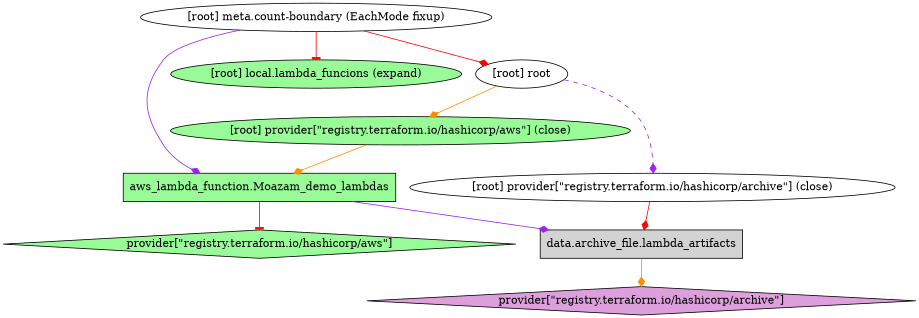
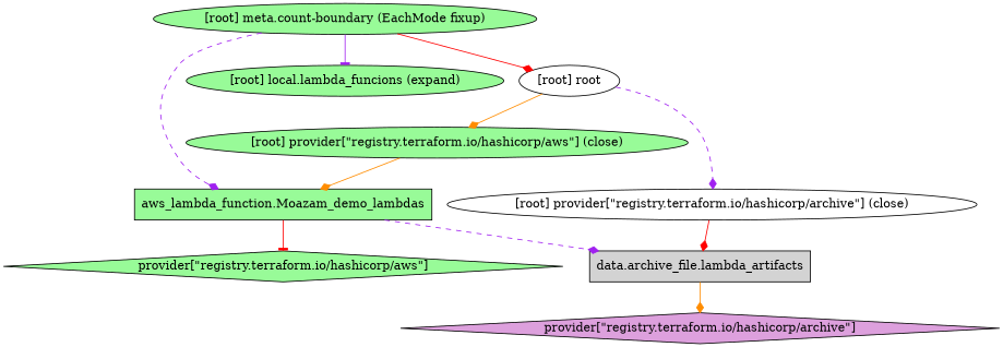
  digraph {
    compound=true
    newrank=true
    node [fillcolor=palegreen style=filled]
    edge [arrowhead=diamond color=red style=solid]
    n1 [label="aws_lambda_function.Moazam_demo_lambdas" shape=box]
    n2 [fillcolor=lightgrey label="data.archive_file.lambda_artifacts" shape=box]
    n3 [label="provider[\"registry.terraform.io/hashicorp/aws\"]" shape=diamond]
    n4 [fillcolor=plum label="provider[\"registry.terraform.io/hashicorp/archive\"]" shape=diamond]
-   "[root] meta.count-boundary (EachMode fixup)" [fillcolor=white]
+   "[root] meta.count-boundary (EachMode fixup)"
    "[root] local.lambda_funcions (expand)"
    "[root] provider[\"registry.terraform.io/hashicorp/archive\"] (close)" [fillcolor=white]
    "[root] provider[\"registry.terraform.io/hashicorp/aws\"] (close)"
    "[root] root" [fillcolor=white]
    subgraph sub_1 {
      n1
      n2
      n3
      n4
      "[root] meta.count-boundary (EachMode fixup)"
      "[root] local.lambda_funcions (expand)"
      "[root] provider[\"registry.terraform.io/hashicorp/archive\"] (close)"
      "[root] provider[\"registry.terraform.io/hashicorp/aws\"] (close)"
      "[root] root"
    }
-   n1 -> n2 [color=purple]
+   n1 -> n2 [color=purple style=dashed]
    n1 -> n3 [arrowhead=tee]
    n2 -> n4 [color=darkorange]
-   "[root] meta.count-boundary (EachMode fixup)" -> n1 [color=purple]
-   "[root] meta.count-boundary (EachMode fixup)" -> "[root] local.lambda_funcions (expand)" [arrowhead=tee]
+   "[root] meta.count-boundary (EachMode fixup)" -> n1 [color=purple style=dashed]
+   "[root] meta.count-boundary (EachMode fixup)" -> "[root] local.lambda_funcions (expand)" [arrowhead=tee color=purple]
    "[root] meta.count-boundary (EachMode fixup)" -> "[root] root"
    "[root] provider[\"registry.terraform.io/hashicorp/archive\"] (close)" -> n2
    "[root] provider[\"registry.terraform.io/hashicorp/aws\"] (close)" -> n1 [color=darkorange]
    "[root] root" -> "[root] provider[\"registry.terraform.io/hashicorp/archive\"] (close)" [color=purple style=dashed]
    "[root] root" -> "[root] provider[\"registry.terraform.io/hashicorp/aws\"] (close)" [color=darkorange]
  }
